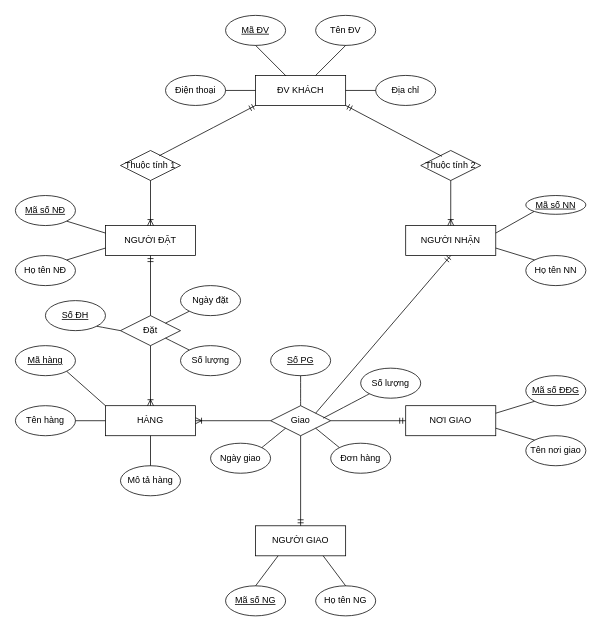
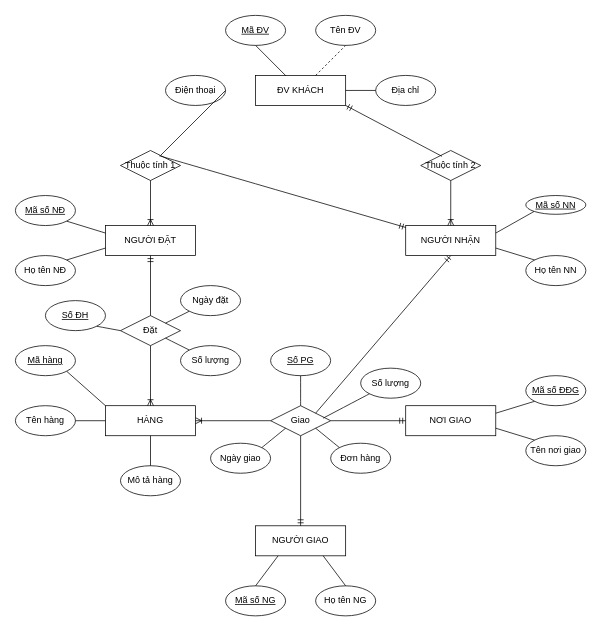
  <mxCell id="0" />
  <mxCell id="1" parent="0" />
  <mxCell id="2" value="ĐV KHÁCH" style="rounded=0;whiteSpace=wrap;html=1;" vertex="1" parent="1"><mxGeometry x="340" y="100" width="120" height="40" as="geometry" /></mxCell>
  <mxCell id="3" value="Địa chỉ" style="ellipse;whiteSpace=wrap;html=1;" vertex="1" parent="1"><mxGeometry x="500" y="100" width="80" height="40" as="geometry" /></mxCell>
  <mxCell id="4" value="Tên ĐV" style="ellipse;whiteSpace=wrap;html=1;" vertex="1" parent="1"><mxGeometry x="420" y="20" width="80" height="40" as="geometry" /></mxCell>
  <mxCell id="5" value="&lt;u&gt;Mã ĐV&lt;/u&gt;" style="ellipse;whiteSpace=wrap;html=1;" vertex="1" parent="1"><mxGeometry x="300" y="20" width="80" height="40" as="geometry" /></mxCell>
  <mxCell id="6" value="Điện thoại" style="ellipse;whiteSpace=wrap;html=1;" vertex="1" parent="1"><mxGeometry x="220" y="100" width="80" height="40" as="geometry" /></mxCell>
- <mxCell id="7" value="" style="endArrow=none;html=1;rounded=0;exitX=1;exitY=0.5;exitDx=0;exitDy=0;entryX=0;entryY=0.5;entryDx=0;entryDy=0;" edge="1" parent="1" source="6" target="2"><mxGeometry width="50" height="50" relative="1" as="geometry"><mxPoint x="370" y="300" as="sourcePoint" /><mxPoint x="420" y="250" as="targetPoint" /></mxGeometry></mxCell>
+ <mxCell id="7" value="" style="endArrow=none;html=1;rounded=0;exitX=1;exitY=0.5;exitDx=0;exitDy=0;" edge="1" parent="1" source="6" target="29"><mxGeometry width="50" height="50" relative="1" as="geometry"><mxPoint x="370" y="300" as="sourcePoint" /><mxPoint x="420" y="250" as="targetPoint" /></mxGeometry></mxCell>
  <mxCell id="8" value="" style="endArrow=none;html=1;rounded=0;entryX=0;entryY=0.5;entryDx=0;entryDy=0;" edge="1" parent="1" target="3"><mxGeometry width="50" height="50" relative="1" as="geometry"><mxPoint x="460" y="120" as="sourcePoint" /><mxPoint x="350" y="130" as="targetPoint" /></mxGeometry></mxCell>
  <mxCell id="9" value="" style="endArrow=none;html=1;rounded=0;exitX=0.5;exitY=1;exitDx=0;exitDy=0;entryX=0.337;entryY=0.015;entryDx=0;entryDy=0;entryPerimeter=0;" edge="1" parent="1" source="5" target="2"><mxGeometry width="50" height="50" relative="1" as="geometry"><mxPoint x="370" y="300" as="sourcePoint" /><mxPoint x="380" y="90" as="targetPoint" /></mxGeometry></mxCell>
- <mxCell id="10" value="" style="endArrow=none;html=1;rounded=0;entryX=0.5;entryY=1;entryDx=0;entryDy=0;" edge="1" parent="1" source="2" target="4"><mxGeometry width="50" height="50" relative="1" as="geometry"><mxPoint x="370" y="300" as="sourcePoint" /><mxPoint x="420" y="250" as="targetPoint" /></mxGeometry></mxCell>
+ <mxCell id="10" value="" style="endArrow=none;html=1;rounded=0;entryX=0.5;entryY=1;entryDx=0;entryDy=0;dashed=1;" edge="1" parent="1" source="2" target="4"><mxGeometry width="50" height="50" relative="1" as="geometry"><mxPoint x="370" y="300" as="sourcePoint" /><mxPoint x="420" y="250" as="targetPoint" /></mxGeometry></mxCell>
  <mxCell id="11" value="NGƯỜI ĐẶT" style="rounded=0;whiteSpace=wrap;html=1;" vertex="1" parent="1"><mxGeometry x="140" y="300" width="120" height="40" as="geometry" /></mxCell>
  <mxCell id="12" value="&lt;u&gt;Mã số NĐ&lt;/u&gt;" style="ellipse;whiteSpace=wrap;html=1;" vertex="1" parent="1"><mxGeometry x="20" y="260" width="80" height="40" as="geometry" /></mxCell>
  <mxCell id="13" value="Họ tên NĐ" style="ellipse;whiteSpace=wrap;html=1;" vertex="1" parent="1"><mxGeometry x="20" y="340" width="80" height="40" as="geometry" /></mxCell>
  <mxCell id="14" value="NGƯỜI NHẬN" style="rounded=0;whiteSpace=wrap;html=1;" vertex="1" parent="1"><mxGeometry x="540" y="300" width="120" height="40" as="geometry" /></mxCell>
  <mxCell id="15" value="&lt;u&gt;Mã số NN&lt;/u&gt;" style="ellipse;whiteSpace=wrap;html=1;" vertex="1" parent="1"><mxGeometry x="700" y="260" width="80" height="25" as="geometry" /></mxCell>
  <mxCell id="16" value="Họ tên NN" style="ellipse;whiteSpace=wrap;html=1;" vertex="1" parent="1"><mxGeometry x="700" y="340" width="80" height="40" as="geometry" /></mxCell>
  <mxCell id="17" value="HÀNG" style="rounded=0;whiteSpace=wrap;html=1;" vertex="1" parent="1"><mxGeometry x="140" y="540" width="120" height="40" as="geometry" /></mxCell>
  <mxCell id="18" value="NƠI GIAO" style="rounded=0;whiteSpace=wrap;html=1;" vertex="1" parent="1"><mxGeometry x="540" y="540" width="120" height="40" as="geometry" /></mxCell>
  <mxCell id="19" value="NGƯỜI GIAO" style="rounded=0;whiteSpace=wrap;html=1;" vertex="1" parent="1"><mxGeometry x="340" y="700" width="120" height="40" as="geometry" /></mxCell>
  <mxCell id="20" value="&lt;u&gt;Mã số NG&lt;/u&gt;" style="ellipse;whiteSpace=wrap;html=1;" vertex="1" parent="1"><mxGeometry x="300" y="780" width="80" height="40" as="geometry" /></mxCell>
  <mxCell id="21" value="&lt;u&gt;Mã số ĐĐG&lt;/u&gt;" style="ellipse;whiteSpace=wrap;html=1;" vertex="1" parent="1"><mxGeometry x="700" y="500" width="80" height="40" as="geometry" /></mxCell>
  <mxCell id="22" value="&lt;u&gt;Mã hàng&lt;/u&gt;" style="ellipse;whiteSpace=wrap;html=1;" vertex="1" parent="1"><mxGeometry x="20" y="460" width="80" height="40" as="geometry" /></mxCell>
  <mxCell id="23" value="Tên hàng" style="ellipse;whiteSpace=wrap;html=1;" vertex="1" parent="1"><mxGeometry x="20" y="540" width="80" height="40" as="geometry" /></mxCell>
  <mxCell id="24" value="Mô tả hàng" style="ellipse;whiteSpace=wrap;html=1;" vertex="1" parent="1"><mxGeometry x="160" y="620" width="80" height="40" as="geometry" /></mxCell>
  <mxCell id="25" value="Họ tên NG" style="ellipse;whiteSpace=wrap;html=1;" vertex="1" parent="1"><mxGeometry x="420" y="780" width="80" height="40" as="geometry" /></mxCell>
  <mxCell id="26" value="Tên nơi giao" style="ellipse;whiteSpace=wrap;html=1;" vertex="1" parent="1"><mxGeometry x="700" y="580" width="80" height="40" as="geometry" /></mxCell>
  <mxCell id="27" value="Giao" style="rhombus;whiteSpace=wrap;html=1;" vertex="1" parent="1"><mxGeometry x="360" y="540" width="80" height="40" as="geometry" /></mxCell>
  <mxCell id="28" value="Đặt" style="rhombus;whiteSpace=wrap;html=1;" vertex="1" parent="1"><mxGeometry x="160" y="420" width="80" height="40" as="geometry" /></mxCell>
  <mxCell id="29" value="Thuộc tính 1" style="rhombus;whiteSpace=wrap;html=1;" vertex="1" parent="1"><mxGeometry x="160" y="200" width="80" height="40" as="geometry" /></mxCell>
  <mxCell id="30" value="Thuộc tính 2" style="rhombus;whiteSpace=wrap;html=1;" vertex="1" parent="1"><mxGeometry x="560" y="200" width="80" height="40" as="geometry" /></mxCell>
  <mxCell id="31" value="" style="endArrow=none;html=1;rounded=0;exitX=1;exitY=1;exitDx=0;exitDy=0;entryX=0;entryY=0.25;entryDx=0;entryDy=0;" edge="1" parent="1" source="12" target="11"><mxGeometry width="50" height="50" relative="1" as="geometry"><mxPoint x="370" y="290" as="sourcePoint" /><mxPoint x="420" y="240" as="targetPoint" /></mxGeometry></mxCell>
  <mxCell id="32" value="" style="endArrow=none;html=1;rounded=0;exitX=1;exitY=0;exitDx=0;exitDy=0;entryX=0;entryY=0.75;entryDx=0;entryDy=0;" edge="1" parent="1" source="13" target="11"><mxGeometry width="50" height="50" relative="1" as="geometry"><mxPoint x="98.284" y="304.142" as="sourcePoint" /><mxPoint x="120" y="330" as="targetPoint" /></mxGeometry></mxCell>
  <mxCell id="33" value="" style="endArrow=none;html=1;rounded=0;exitX=1;exitY=1;exitDx=0;exitDy=0;entryX=0;entryY=0;entryDx=0;entryDy=0;" edge="1" parent="1" source="22" target="17"><mxGeometry width="50" height="50" relative="1" as="geometry"><mxPoint x="370" y="590" as="sourcePoint" /><mxPoint x="420" y="540" as="targetPoint" /></mxGeometry></mxCell>
  <mxCell id="34" value="" style="endArrow=none;html=1;rounded=0;exitX=1;exitY=0.5;exitDx=0;exitDy=0;entryX=0;entryY=0.5;entryDx=0;entryDy=0;" edge="1" parent="1" source="23" target="17"><mxGeometry width="50" height="50" relative="1" as="geometry"><mxPoint x="98.284" y="635.858" as="sourcePoint" /><mxPoint x="150" y="590" as="targetPoint" /></mxGeometry></mxCell>
  <mxCell id="35" value="" style="endArrow=none;html=1;rounded=0;exitX=0.5;exitY=0;exitDx=0;exitDy=0;entryX=0.5;entryY=1;entryDx=0;entryDy=0;" edge="1" parent="1" source="24" target="17"><mxGeometry width="50" height="50" relative="1" as="geometry"><mxPoint x="98.284" y="635.858" as="sourcePoint" /><mxPoint x="180" y="580" as="targetPoint" /></mxGeometry></mxCell>
  <mxCell id="36" value="" style="endArrow=none;html=1;rounded=0;exitX=0.5;exitY=0;exitDx=0;exitDy=0;entryX=0.25;entryY=1;entryDx=0;entryDy=0;" edge="1" parent="1" source="20" target="19"><mxGeometry width="50" height="50" relative="1" as="geometry"><mxPoint x="98.284" y="635.858" as="sourcePoint" /><mxPoint x="400" y="770" as="targetPoint" /></mxGeometry></mxCell>
  <mxCell id="37" value="" style="endArrow=none;html=1;rounded=0;exitX=0.5;exitY=0;exitDx=0;exitDy=0;entryX=0.75;entryY=1;entryDx=0;entryDy=0;" edge="1" parent="1" source="25" target="19"><mxGeometry width="50" height="50" relative="1" as="geometry"><mxPoint x="350" y="790" as="sourcePoint" /><mxPoint x="388.04" y="753" as="targetPoint" /></mxGeometry></mxCell>
  <mxCell id="38" value="" style="endArrow=none;html=1;rounded=0;exitX=0;exitY=0;exitDx=0;exitDy=0;entryX=1;entryY=0.75;entryDx=0;entryDy=0;" edge="1" parent="1" source="26" target="18"><mxGeometry width="50" height="50" relative="1" as="geometry"><mxPoint x="350" y="790" as="sourcePoint" /><mxPoint x="380" y="750" as="targetPoint" /></mxGeometry></mxCell>
  <mxCell id="39" value="" style="endArrow=none;html=1;rounded=0;exitX=0;exitY=1;exitDx=0;exitDy=0;entryX=1;entryY=0.25;entryDx=0;entryDy=0;" edge="1" parent="1" source="21" target="18"><mxGeometry width="50" height="50" relative="1" as="geometry"><mxPoint x="721.716" y="595.858" as="sourcePoint" /><mxPoint x="670" y="580" as="targetPoint" /></mxGeometry></mxCell>
  <mxCell id="40" value="" style="endArrow=none;html=1;rounded=0;exitX=0;exitY=0;exitDx=0;exitDy=0;entryX=1;entryY=0.75;entryDx=0;entryDy=0;" edge="1" parent="1" source="16" target="14"><mxGeometry width="50" height="50" relative="1" as="geometry"><mxPoint x="721.716" y="544.142" as="sourcePoint" /><mxPoint x="670" y="560" as="targetPoint" /></mxGeometry></mxCell>
  <mxCell id="41" value="" style="endArrow=none;html=1;rounded=0;exitX=0;exitY=1;exitDx=0;exitDy=0;entryX=1;entryY=0.25;entryDx=0;entryDy=0;" edge="1" parent="1" source="15" target="14"><mxGeometry width="50" height="50" relative="1" as="geometry"><mxPoint x="721.716" y="355.858" as="sourcePoint" /><mxPoint x="670" y="340" as="targetPoint" /></mxGeometry></mxCell>
  <mxCell id="42" value="" style="endArrow=none;html=1;rounded=0;exitX=0.5;exitY=0;exitDx=0;exitDy=0;entryX=0.5;entryY=1;entryDx=0;entryDy=0;startArrow=ERmandOne;startFill=0;" edge="1" parent="1" source="19" target="27"><mxGeometry width="50" height="50" relative="1" as="geometry"><mxPoint x="370" y="590" as="sourcePoint" /><mxPoint x="420" y="540" as="targetPoint" /></mxGeometry></mxCell>
  <mxCell id="43" value="" style="endArrow=none;html=1;rounded=0;exitX=1;exitY=0.5;exitDx=0;exitDy=0;entryX=0;entryY=0.5;entryDx=0;entryDy=0;startArrow=ERoneToMany;startFill=0;" edge="1" parent="1" source="17" target="27"><mxGeometry width="50" height="50" relative="1" as="geometry"><mxPoint x="410" y="710" as="sourcePoint" /><mxPoint x="410" y="590" as="targetPoint" /></mxGeometry></mxCell>
  <mxCell id="44" value="" style="endArrow=ERmandOne;html=1;rounded=0;exitX=1;exitY=0.5;exitDx=0;exitDy=0;entryX=0;entryY=0.5;entryDx=0;entryDy=0;endFill=0;" edge="1" parent="1" source="27" target="18"><mxGeometry width="50" height="50" relative="1" as="geometry"><mxPoint x="270" y="570" as="sourcePoint" /><mxPoint x="370" y="570" as="targetPoint" /></mxGeometry></mxCell>
  <mxCell id="45" value="" style="endArrow=ERoneToMany;html=1;rounded=0;exitX=0.5;exitY=1;exitDx=0;exitDy=0;entryX=0.5;entryY=0;entryDx=0;entryDy=0;endFill=0;" edge="1" parent="1" source="28" target="17"><mxGeometry width="50" height="50" relative="1" as="geometry"><mxPoint x="410" y="710" as="sourcePoint" /><mxPoint x="410" y="590" as="targetPoint" /></mxGeometry></mxCell>
  <mxCell id="46" value="" style="endArrow=none;html=1;rounded=0;exitX=0.5;exitY=1;exitDx=0;exitDy=0;entryX=0.5;entryY=0;entryDx=0;entryDy=0;startArrow=ERmandOne;startFill=0;" edge="1" parent="1" source="11" target="28"><mxGeometry width="50" height="50" relative="1" as="geometry"><mxPoint x="210" y="470" as="sourcePoint" /><mxPoint x="210" y="550" as="targetPoint" /></mxGeometry></mxCell>
  <mxCell id="47" value="" style="endArrow=none;html=1;rounded=0;exitX=0.5;exitY=1;exitDx=0;exitDy=0;startArrow=ERmandOne;startFill=0;entryX=1;entryY=0;entryDx=0;entryDy=0;" edge="1" parent="1" source="14" target="27"><mxGeometry width="50" height="50" relative="1" as="geometry"><mxPoint x="210" y="350" as="sourcePoint" /><mxPoint x="470" y="540" as="targetPoint" /></mxGeometry></mxCell>
- <mxCell id="48" value="" style="endArrow=ERmandOne;html=1;entryX=0;entryY=1;entryDx=0;entryDy=0;exitX=0.645;exitY=0.175;exitDx=0;exitDy=0;exitPerimeter=0;curved=1;endFill=0;" edge="1" parent="1" source="29" target="2"><mxGeometry width="50" height="50" relative="1" as="geometry"><mxPoint x="370" y="290" as="sourcePoint" /><mxPoint x="420" y="240" as="targetPoint" /></mxGeometry></mxCell>
+ <mxCell id="48" value="" style="endArrow=ERmandOne;html=1;exitX=0.645;exitY=0.175;exitDx=0;exitDy=0;exitPerimeter=0;curved=1;endFill=0;" edge="1" parent="1" source="29" target="14"><mxGeometry width="50" height="50" relative="1" as="geometry"><mxPoint x="370" y="290" as="sourcePoint" /><mxPoint x="420" y="240" as="targetPoint" /></mxGeometry></mxCell>
  <mxCell id="49" value="" style="endArrow=none;html=1;rounded=0;exitX=0.5;exitY=0;exitDx=0;exitDy=0;startArrow=ERoneToMany;startFill=0;entryX=0.5;entryY=1;entryDx=0;entryDy=0;" edge="1" parent="1" source="11" target="29"><mxGeometry width="50" height="50" relative="1" as="geometry"><mxPoint x="281.6" y="217" as="sourcePoint" /><mxPoint x="350" y="150" as="targetPoint" /></mxGeometry></mxCell>
  <mxCell id="50" value="" style="endArrow=ERoneToMany;html=1;rounded=0;entryX=0.5;entryY=0;entryDx=0;entryDy=0;exitX=0.5;exitY=1;exitDx=0;exitDy=0;endFill=0;" edge="1" parent="1" source="30" target="14"><mxGeometry width="50" height="50" relative="1" as="geometry"><mxPoint x="560" y="240" as="sourcePoint" /><mxPoint x="256.662" y="243.331" as="targetPoint" /></mxGeometry></mxCell>
  <mxCell id="51" value="" style="endArrow=none;html=1;rounded=0;entryX=0.355;entryY=0.195;entryDx=0;entryDy=0;entryPerimeter=0;exitX=1;exitY=1;exitDx=0;exitDy=0;startArrow=ERmandOne;startFill=0;" edge="1" parent="1" source="2" target="30"><mxGeometry width="50" height="50" relative="1" as="geometry"><mxPoint x="563.2" y="245" as="sourcePoint" /><mxPoint x="629.56" y="311.4" as="targetPoint" /></mxGeometry></mxCell>
  <mxCell id="52" value="&lt;u&gt;Số ĐH&lt;/u&gt;" style="ellipse;whiteSpace=wrap;html=1;" vertex="1" parent="1"><mxGeometry x="60" y="400" width="80" height="40" as="geometry" /></mxCell>
  <mxCell id="53" value="&lt;u&gt;Số PG&lt;/u&gt;" style="ellipse;whiteSpace=wrap;html=1;" vertex="1" parent="1"><mxGeometry x="360" y="460" width="80" height="40" as="geometry" /></mxCell>
  <mxCell id="54" value="Ngày đặt" style="ellipse;whiteSpace=wrap;html=1;" vertex="1" parent="1"><mxGeometry x="240" y="380" width="80" height="40" as="geometry" /></mxCell>
  <mxCell id="55" value="Số lượng" style="ellipse;whiteSpace=wrap;html=1;" vertex="1" parent="1"><mxGeometry x="240" y="460" width="80" height="40" as="geometry" /></mxCell>
  <mxCell id="56" value="Ngày giao" style="ellipse;whiteSpace=wrap;html=1;" vertex="1" parent="1"><mxGeometry x="280" y="590" width="80" height="40" as="geometry" /></mxCell>
  <mxCell id="57" value="Đơn hàng" style="ellipse;whiteSpace=wrap;html=1;" vertex="1" parent="1"><mxGeometry x="440" y="590" width="80" height="40" as="geometry" /></mxCell>
  <mxCell id="58" value="Số lượng" style="ellipse;whiteSpace=wrap;html=1;" vertex="1" parent="1"><mxGeometry x="480" y="490" width="80" height="40" as="geometry" /></mxCell>
  <mxCell id="59" value="" style="endArrow=none;html=1;curved=1;exitX=1;exitY=0;exitDx=0;exitDy=0;" edge="1" parent="1" source="56"><mxGeometry width="50" height="50" relative="1" as="geometry"><mxPoint x="370" y="590" as="sourcePoint" /><mxPoint x="380" y="570" as="targetPoint" /></mxGeometry></mxCell>
  <mxCell id="60" value="" style="endArrow=none;html=1;curved=1;exitX=0;exitY=0;exitDx=0;exitDy=0;entryX=1;entryY=1;entryDx=0;entryDy=0;" edge="1" parent="1" source="57" target="27"><mxGeometry width="50" height="50" relative="1" as="geometry"><mxPoint x="358.284" y="605.858" as="sourcePoint" /><mxPoint x="390" y="580" as="targetPoint" /></mxGeometry></mxCell>
  <mxCell id="61" value="" style="endArrow=none;html=1;curved=1;exitX=0;exitY=1;exitDx=0;exitDy=0;entryX=0.875;entryY=0.415;entryDx=0;entryDy=0;entryPerimeter=0;" edge="1" parent="1" source="58" target="27"><mxGeometry width="50" height="50" relative="1" as="geometry"><mxPoint x="461.716" y="605.858" as="sourcePoint" /><mxPoint x="430" y="580" as="targetPoint" /></mxGeometry></mxCell>
  <mxCell id="62" value="" style="endArrow=none;html=1;curved=1;exitX=0.5;exitY=0;exitDx=0;exitDy=0;entryX=0.5;entryY=1;entryDx=0;entryDy=0;" edge="1" parent="1" source="27" target="53"><mxGeometry width="50" height="50" relative="1" as="geometry"><mxPoint x="501.716" y="534.142" as="sourcePoint" /><mxPoint x="440" y="566.6" as="targetPoint" /></mxGeometry></mxCell>
  <mxCell id="63" value="" style="endArrow=none;html=1;curved=1;exitX=1;exitY=1;exitDx=0;exitDy=0;entryX=0;entryY=0.5;entryDx=0;entryDy=0;" edge="1" parent="1" source="52" target="28"><mxGeometry width="50" height="50" relative="1" as="geometry"><mxPoint x="410" y="550" as="sourcePoint" /><mxPoint x="410" y="510" as="targetPoint" /></mxGeometry></mxCell>
  <mxCell id="64" value="" style="endArrow=none;html=1;curved=1;exitX=1;exitY=0;exitDx=0;exitDy=0;entryX=0;entryY=1;entryDx=0;entryDy=0;" edge="1" parent="1" source="28" target="54"><mxGeometry width="50" height="50" relative="1" as="geometry"><mxPoint x="138.284" y="444.142" as="sourcePoint" /><mxPoint x="170" y="450" as="targetPoint" /></mxGeometry></mxCell>
  <mxCell id="65" value="" style="endArrow=none;html=1;curved=1;exitX=1;exitY=1;exitDx=0;exitDy=0;entryX=0;entryY=0;entryDx=0;entryDy=0;" edge="1" parent="1" source="28" target="55"><mxGeometry width="50" height="50" relative="1" as="geometry"><mxPoint x="230" y="440" as="sourcePoint" /><mxPoint x="261.716" y="424.142" as="targetPoint" /></mxGeometry></mxCell>
